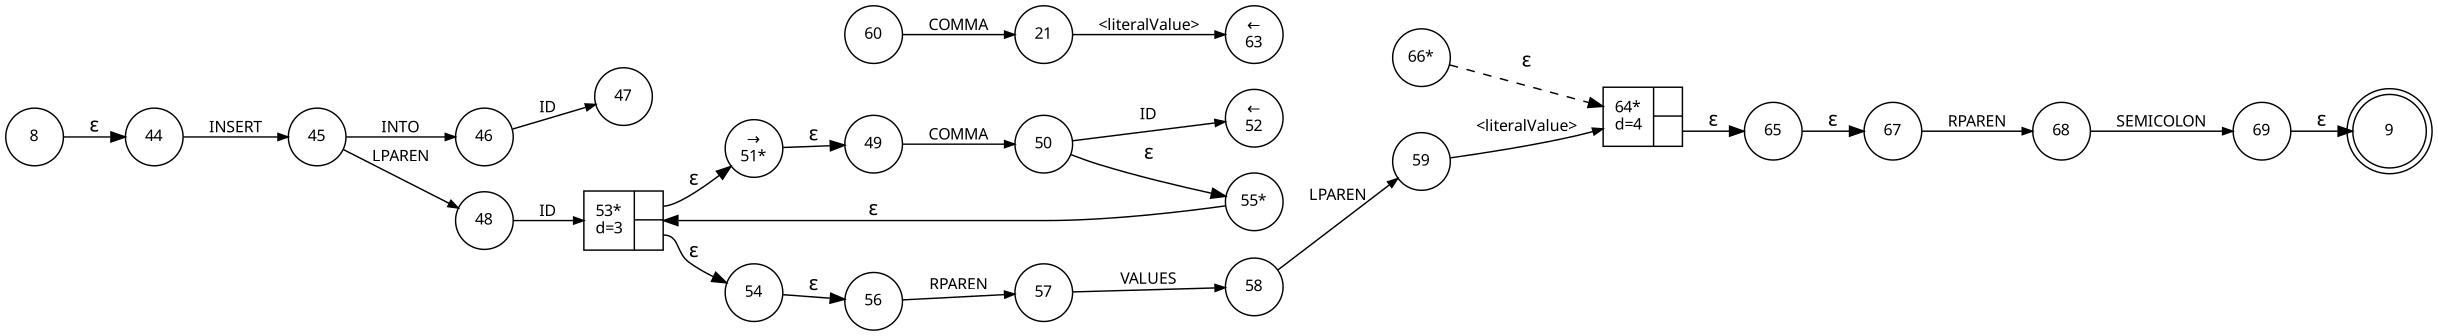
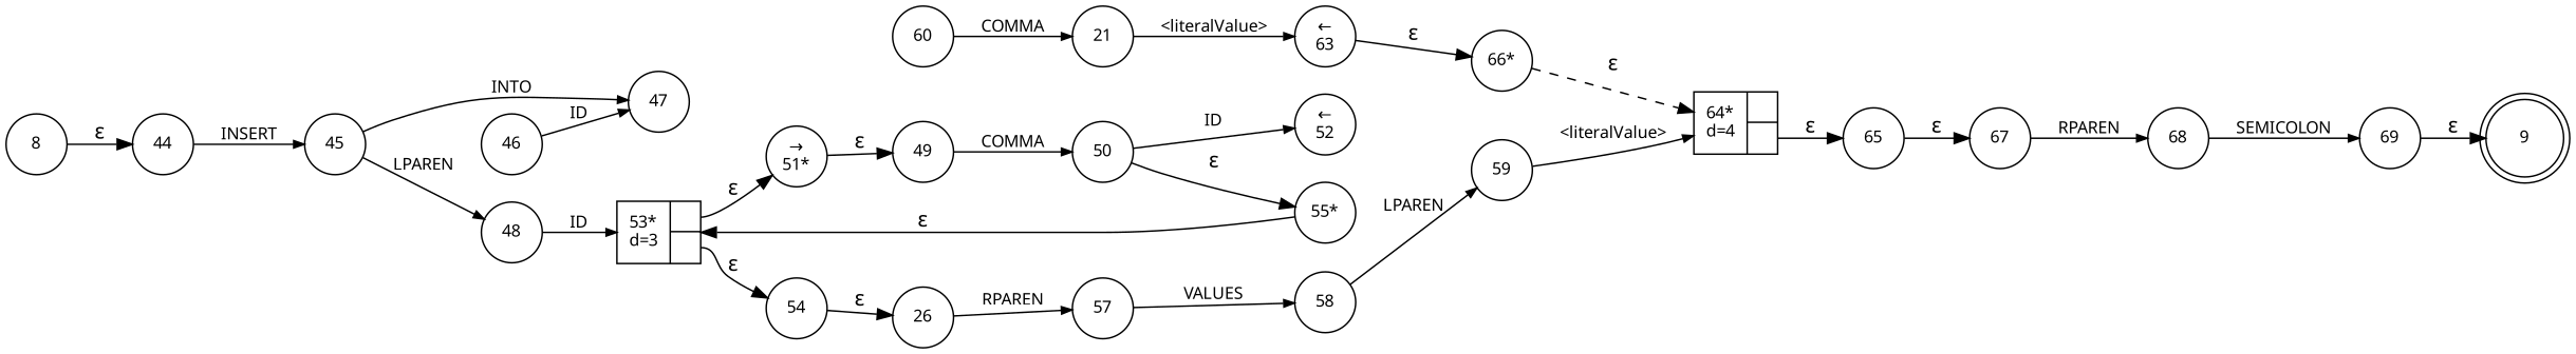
  digraph {
    fontname="Noto Sans"
    rankdir=LR
    node [fixedsize=true fontname="Noto Sans" fontsize=11 shape=circle peripheries=1]
    edge [fontname="Noto Sans" arrowhead=normal arrowsize=.7 fontsize=11]
    n1 [label=9 shape=doublecircle width=.6 peripheries=""]
    n2 [fixedsize=false label="{64*\nd=4|{<p0>|<p1>}}" shape=record]
    n3 [label=65 width=.55]
    n4 [label=67 width=.55]
    n5 [label=68 width=.55]
    n6 [label="66*" width=.55]
    n7 [label=69 width=.55]
    n8 [label=8 width=.55]
    n9 [label=44 width=.55]
    n10 [label=45 width=.55]
    n11 [label=46 width=.55]
    n12 [label=48 width=.55]
    n13 [label=47 width=.55]
    n14 [fixedsize=false label="{53*\nd=3|{<p0>|<p1>}}" shape=record]
    n15 [label="&rarr;\n51*" width=.55]
    n16 [label=54 width=.55]
    n17 [label=49 width=.55]
    n18 [label=50 width=.55]
    n19 [label="&larr;\n52" width=.55]
    n20 [label="55*" width=.55]
-   n21 [label=56 width=.55]
+   n21 [label=26 width=.55]
    n22 [label=57 width=.55]
    n23 [label=58 width=.55]
    n24 [label=59 width=.55]
    n25 [label=60 width=.55]
    n26 [label=21 width=.55]
    n27 [label="&larr;\n63" width=.55]
    n2 -> n3 [label="&epsilon;" tailport=p1 arrowhead="" arrowsize="" fontsize=""]
    n3 -> n4 [label="&epsilon;" arrowhead="" arrowsize="" fontsize=""]
    n4 -> n5 [label=RPAREN]
    n5 -> n7 [label=SEMICOLON]
    n6 -> n2 [label="&epsilon;" style=dashed arrowhead="" arrowsize="" fontsize=""]
    n7 -> n1 [label="&epsilon;" arrowhead="" arrowsize="" fontsize=""]
    n8 -> n9 [label="&epsilon;" arrowhead="" arrowsize="" fontsize=""]
    n9 -> n10 [label=INSERT]
-   n10 -> n11 [label=INTO]
+   n10 -> n13 [label=INTO]
    n10 -> n12 [label=LPAREN]
    n11 -> n13 [label=ID]
    n12 -> n14 [label=ID]
    n14 -> n15 [label="&epsilon;" tailport=p0 arrowhead="" arrowsize="" fontsize=""]
    n14 -> n16 [label="&epsilon;" tailport=p1 arrowhead="" arrowsize="" fontsize=""]
    n15 -> n17 [label="&epsilon;" arrowhead="" arrowsize="" fontsize=""]
    n16 -> n21 [label="&epsilon;" arrowhead="" arrowsize="" fontsize=""]
    n17 -> n18 [label=COMMA]
    n18 -> n19 [label=ID]
    n18 -> n20 [label="&epsilon;" arrowhead="" arrowsize="" fontsize=""]
    n20 -> n14 [label="&epsilon;" style=solid arrowhead="" arrowsize="" fontsize=""]
    n21 -> n22 [label=RPAREN]
    n22 -> n23 [label=VALUES]
    n23 -> n24 [label=LPAREN]
    n24 -> n2 [label="<literalValue>"]
    n25 -> n26 [label=COMMA]
    n26 -> n27 [label="<literalValue>"]
+   n27 -> n6 [label="&epsilon;" arrowhead="" arrowsize="" fontsize=""]
  }
